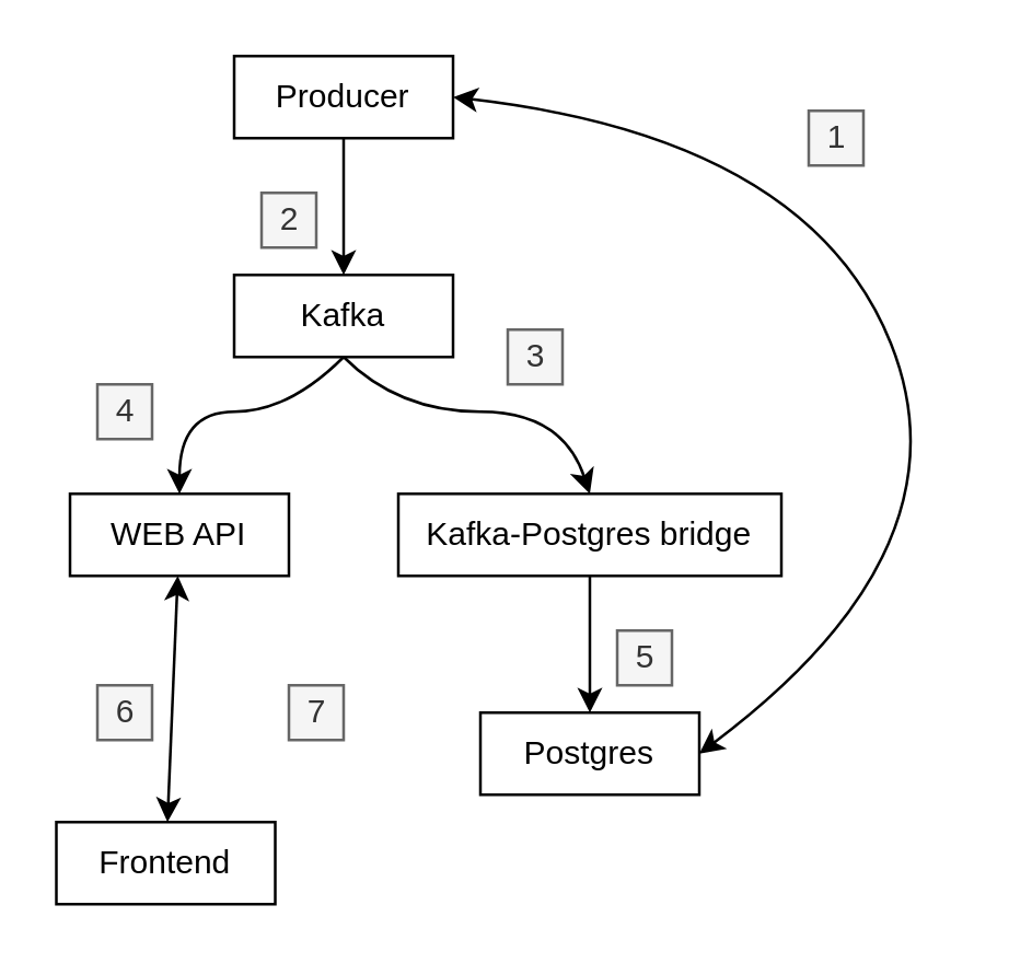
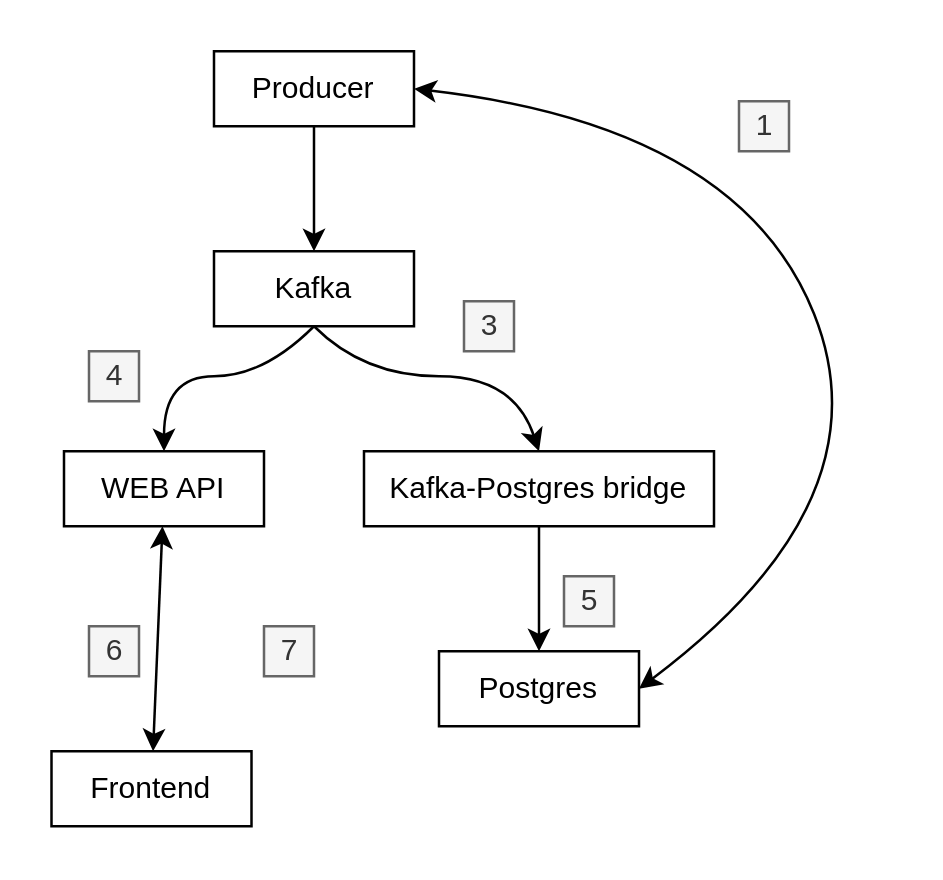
  <mxCell id="0" />
  <mxCell id="1" parent="0" />
  <mxCell id="2" value="" style="edgeStyle=none;html=1;" parent="1" source="4" target="7" edge="1"><mxGeometry relative="1" as="geometry" /></mxCell>
  <mxCell id="3" style="edgeStyle=none;html=1;exitX=1;exitY=0.5;exitDx=0;exitDy=0;entryX=1;entryY=0.5;entryDx=0;entryDy=0;curved=1;startArrow=classic;startFill=1;" parent="1" source="4" target="8" edge="1"><mxGeometry relative="1" as="geometry"><Array as="points"><mxPoint x="295" y="50" /><mxPoint x="355" y="200" /></Array></mxGeometry></mxCell>
  <mxCell id="4" value="Producer" style="whiteSpace=wrap;html=1;" parent="1" vertex="1"><mxGeometry x="85" y="20" width="80" height="30" as="geometry" /></mxCell>
  <mxCell id="5" style="edgeStyle=none;curved=1;html=1;exitX=0.5;exitY=1;exitDx=0;exitDy=0;entryX=0.5;entryY=0;entryDx=0;entryDy=0;startArrow=none;startFill=0;" parent="1" source="7" target="13" edge="1"><mxGeometry relative="1" as="geometry"><Array as="points"><mxPoint x="145" y="150" /><mxPoint x="205" y="150" /></Array></mxGeometry></mxCell>
  <mxCell id="6" style="edgeStyle=none;curved=1;html=1;exitX=0.5;exitY=1;exitDx=0;exitDy=0;entryX=0.5;entryY=0;entryDx=0;entryDy=0;startArrow=none;startFill=0;" parent="1" source="7" target="10" edge="1"><mxGeometry relative="1" as="geometry"><Array as="points"><mxPoint x="105" y="150" /><mxPoint x="65" y="150" /></Array></mxGeometry></mxCell>
  <mxCell id="7" value="Kafka" style="whiteSpace=wrap;html=1;" parent="1" vertex="1"><mxGeometry x="85" y="100" width="80" height="30" as="geometry" /></mxCell>
  <mxCell id="8" value="Postgres" style="whiteSpace=wrap;html=1;" parent="1" vertex="1"><mxGeometry x="175" y="260" width="80" height="30" as="geometry" /></mxCell>
  <mxCell id="9" value="" style="edgeStyle=none;curved=1;html=1;startArrow=classic;startFill=1;" parent="1" source="10" target="11" edge="1"><mxGeometry relative="1" as="geometry" /></mxCell>
  <mxCell id="10" value="WEB API" style="whiteSpace=wrap;html=1;" parent="1" vertex="1"><mxGeometry x="25" y="180" width="80" height="30" as="geometry" /></mxCell>
  <mxCell id="11" value="Frontend" style="whiteSpace=wrap;html=1;" parent="1" vertex="1"><mxGeometry x="20" y="300" width="80" height="30" as="geometry" /></mxCell>
  <mxCell id="12" value="" style="edgeStyle=none;curved=1;html=1;startArrow=none;startFill=0;" parent="1" source="13" target="8" edge="1"><mxGeometry relative="1" as="geometry" /></mxCell>
  <mxCell id="13" value="Kafka-Postgres bridge" style="whiteSpace=wrap;html=1;" parent="1" vertex="1"><mxGeometry x="145" y="180" width="140" height="30" as="geometry" /></mxCell>
  <mxCell id="14" value="1" style="text;html=1;resizable=0;autosize=1;align=center;verticalAlign=middle;points=[];rounded=0;fillColor=#f5f5f5;fontColor=#333333;strokeColor=#666666;" parent="1" vertex="1"><mxGeometry x="295" y="40" width="20" height="20" as="geometry" /></mxCell>
- <mxCell id="15" value="2" style="text;html=1;resizable=0;autosize=1;align=center;verticalAlign=middle;points=[];fillColor=#f5f5f5;strokeColor=#666666;rounded=0;fontColor=#333333;" parent="1" vertex="1"><mxGeometry x="95" y="70" width="20" height="20" as="geometry" /></mxCell>
  <mxCell id="16" value="3" style="text;html=1;resizable=0;autosize=1;align=center;verticalAlign=middle;points=[];fillColor=#f5f5f5;strokeColor=#666666;rounded=0;fontColor=#333333;" parent="1" vertex="1"><mxGeometry x="185" y="120" width="20" height="20" as="geometry" /></mxCell>
  <mxCell id="17" value="4" style="text;html=1;resizable=0;autosize=1;align=center;verticalAlign=middle;points=[];fillColor=#f5f5f5;strokeColor=#666666;rounded=0;fontColor=#333333;" parent="1" vertex="1"><mxGeometry x="35" y="140" width="20" height="20" as="geometry" /></mxCell>
  <mxCell id="18" value="5" style="text;html=1;resizable=0;autosize=1;align=center;verticalAlign=middle;points=[];fillColor=#f5f5f5;strokeColor=#666666;rounded=0;fontColor=#333333;" parent="1" vertex="1"><mxGeometry x="225" y="230" width="20" height="20" as="geometry" /></mxCell>
  <mxCell id="19" value="6" style="text;html=1;resizable=0;autosize=1;align=center;verticalAlign=middle;points=[];fillColor=#f5f5f5;strokeColor=#666666;rounded=0;fontColor=#333333;" parent="1" vertex="1"><mxGeometry x="35" y="250" width="20" height="20" as="geometry" /></mxCell>
  <mxCell id="20" value="7" style="text;html=1;resizable=0;autosize=1;align=center;verticalAlign=middle;points=[];fillColor=#f5f5f5;strokeColor=#666666;rounded=0;fontColor=#333333;" parent="1" vertex="1"><mxGeometry x="105" y="250" width="20" height="20" as="geometry" /></mxCell>
